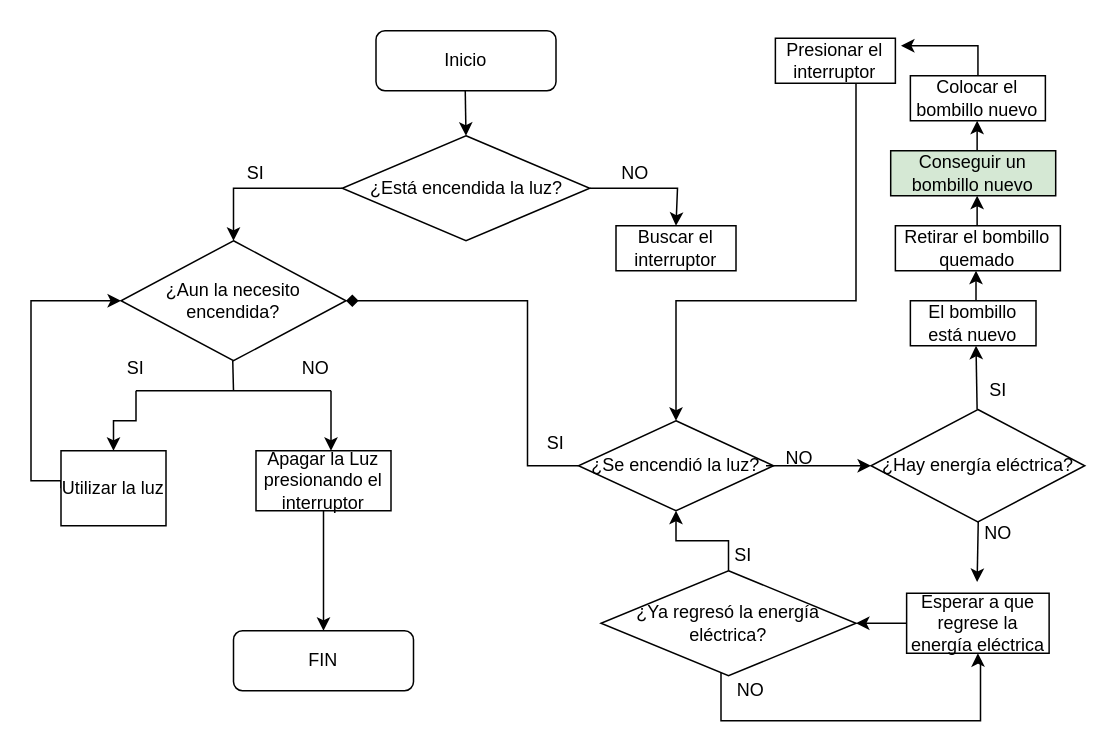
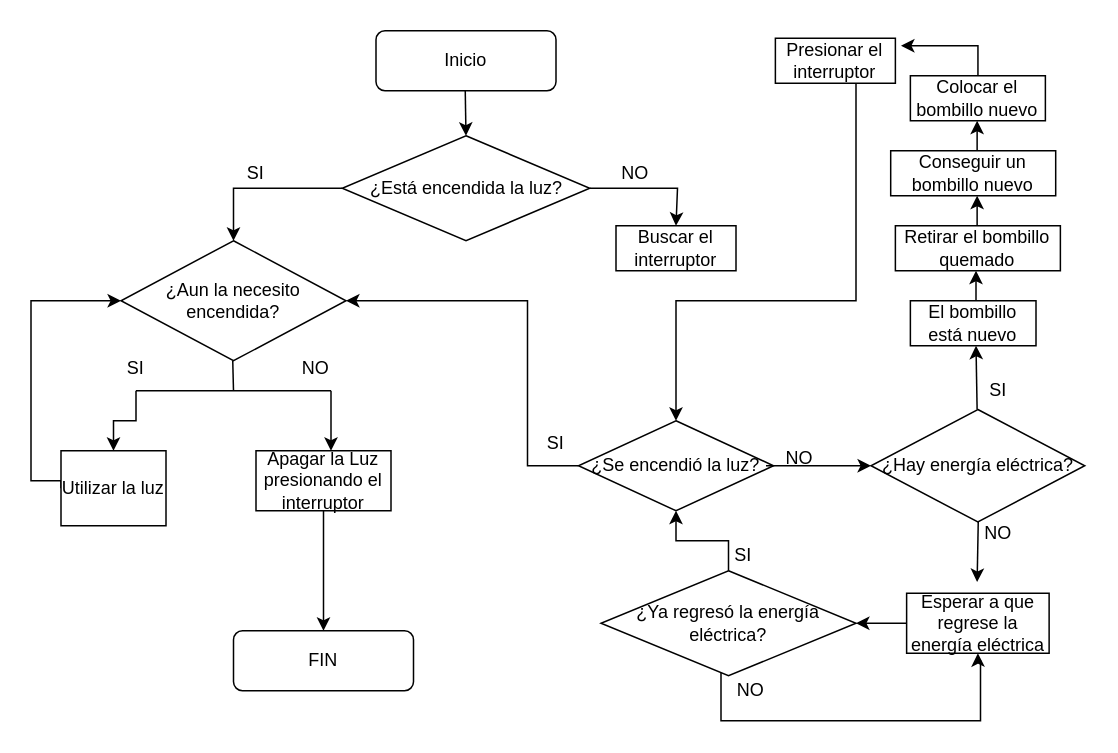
  <mxCell id="0" />
  <mxCell id="1" parent="0" />
  <mxCell id="2" value="Inicio" style="rounded=1;whiteSpace=wrap;html=1;" vertex="1" parent="1"><mxGeometry x="250" y="20" width="120" height="40" as="geometry" /></mxCell>
  <mxCell id="3" style="edgeStyle=orthogonalEdgeStyle;rounded=0;orthogonalLoop=1;jettySize=auto;html=1;exitX=1;exitY=0.5;exitDx=0;exitDy=0;" edge="1" parent="1" source="5"><mxGeometry relative="1" as="geometry"><mxPoint x="450" y="150" as="targetPoint" /><Array as="points"><mxPoint x="451" y="125" /></Array></mxGeometry></mxCell>
  <mxCell id="4" style="edgeStyle=orthogonalEdgeStyle;rounded=0;orthogonalLoop=1;jettySize=auto;html=1;exitX=0;exitY=0.5;exitDx=0;exitDy=0;entryX=0.5;entryY=0;entryDx=0;entryDy=0;" edge="1" parent="1" source="5" target="8"><mxGeometry relative="1" as="geometry" /></mxCell>
  <mxCell id="5" value="¿Está encendida la luz?" style="rhombus;whiteSpace=wrap;html=1;" vertex="1" parent="1"><mxGeometry x="227.5" y="90" width="165" height="70" as="geometry" /></mxCell>
  <mxCell id="6" value="" style="endArrow=classic;html=1;rounded=0;" edge="1" parent="1"><mxGeometry relative="1" as="geometry"><mxPoint x="309.5" y="60" as="sourcePoint" /><mxPoint x="310" y="90" as="targetPoint" /></mxGeometry></mxCell>
  <mxCell id="7" value="SI" style="text;html=1;strokeColor=none;fillColor=none;align=center;verticalAlign=middle;whiteSpace=wrap;rounded=0;" vertex="1" parent="1"><mxGeometry x="140" y="100" width="60" height="30" as="geometry" /></mxCell>
  <mxCell id="8" value="¿Aun la necesito encendida?" style="rhombus;whiteSpace=wrap;html=1;" vertex="1" parent="1"><mxGeometry x="80" y="160" width="150" height="80" as="geometry" /></mxCell>
  <mxCell id="9" style="edgeStyle=orthogonalEdgeStyle;rounded=0;orthogonalLoop=1;jettySize=auto;html=1;exitX=0;exitY=0.5;exitDx=0;exitDy=0;entryX=0;entryY=0.5;entryDx=0;entryDy=0;" edge="1" parent="1" source="10" target="8"><mxGeometry relative="1" as="geometry"><mxPoint x="60" y="250" as="targetPoint" /><Array as="points"><mxPoint x="20" y="320" /><mxPoint x="20" y="200" /></Array></mxGeometry></mxCell>
  <mxCell id="10" value="Utilizar la luz" style="rounded=0;whiteSpace=wrap;html=1;" vertex="1" parent="1"><mxGeometry x="40" y="300" width="70" height="50" as="geometry" /></mxCell>
  <mxCell id="11" value="" style="endArrow=none;html=1;rounded=0;" edge="1" parent="1"><mxGeometry width="50" height="50" relative="1" as="geometry"><mxPoint x="155" y="260" as="sourcePoint" /><mxPoint x="154.5" y="240" as="targetPoint" /></mxGeometry></mxCell>
  <mxCell id="12" value="" style="endArrow=none;html=1;rounded=0;" edge="1" parent="1"><mxGeometry width="50" height="50" relative="1" as="geometry"><mxPoint x="90" y="260" as="sourcePoint" /><mxPoint x="220" y="260" as="targetPoint" /></mxGeometry></mxCell>
  <mxCell id="13" value="" style="edgeStyle=orthogonalEdgeStyle;rounded=0;orthogonalLoop=1;jettySize=auto;html=1;" edge="1" parent="1" source="14" target="10"><mxGeometry relative="1" as="geometry" /></mxCell>
  <mxCell id="14" value="SI" style="text;html=1;strokeColor=none;fillColor=none;align=center;verticalAlign=middle;whiteSpace=wrap;rounded=0;" vertex="1" parent="1"><mxGeometry x="60" y="230" width="60" height="30" as="geometry" /></mxCell>
  <mxCell id="15" value="Buscar el interruptor" style="rounded=0;whiteSpace=wrap;html=1;" vertex="1" parent="1"><mxGeometry x="410" y="150" width="80" height="30" as="geometry" /></mxCell>
  <mxCell id="16" style="edgeStyle=orthogonalEdgeStyle;rounded=0;orthogonalLoop=1;jettySize=auto;html=1;entryX=0.5;entryY=0;entryDx=0;entryDy=0;" edge="1" parent="1" source="17" target="19"><mxGeometry relative="1" as="geometry"><Array as="points"><mxPoint x="570" y="200" /><mxPoint x="450" y="200" /></Array></mxGeometry></mxCell>
  <mxCell id="17" value="Presionar el interruptor" style="rounded=0;whiteSpace=wrap;html=1;" vertex="1" parent="1"><mxGeometry x="516.25" y="25" width="80" height="30" as="geometry" /></mxCell>
- <mxCell id="18" style="edgeStyle=orthogonalEdgeStyle;rounded=0;orthogonalLoop=1;jettySize=auto;html=1;entryX=1;entryY=0.5;entryDx=0;entryDy=0;endArrow=diamond;" edge="1" parent="1" source="19" target="8"><mxGeometry relative="1" as="geometry"><mxPoint x="350" y="200" as="targetPoint" /><Array as="points"><mxPoint x="351" y="310" /><mxPoint x="351" y="200" /></Array></mxGeometry></mxCell>
+ <mxCell id="18" style="edgeStyle=orthogonalEdgeStyle;rounded=0;orthogonalLoop=1;jettySize=auto;html=1;entryX=1;entryY=0.5;entryDx=0;entryDy=0;" edge="1" parent="1" source="19" target="8"><mxGeometry relative="1" as="geometry"><mxPoint x="350" y="200" as="targetPoint" /><Array as="points"><mxPoint x="351" y="310" /><mxPoint x="351" y="200" /></Array></mxGeometry></mxCell>
  <mxCell id="19" value="¿Se encendió la luz?" style="rhombus;whiteSpace=wrap;html=1;" vertex="1" parent="1"><mxGeometry x="385" y="280" width="130" height="60" as="geometry" /></mxCell>
  <mxCell id="20" value="SI" style="text;html=1;strokeColor=none;fillColor=none;align=center;verticalAlign=middle;whiteSpace=wrap;rounded=0;" vertex="1" parent="1"><mxGeometry x="340" y="280" width="60" height="30" as="geometry" /></mxCell>
  <mxCell id="21" value="NO" style="text;html=1;strokeColor=none;fillColor=none;align=center;verticalAlign=middle;whiteSpace=wrap;rounded=0;" vertex="1" parent="1"><mxGeometry x="392.5" y="100" width="60" height="30" as="geometry" /></mxCell>
  <mxCell id="22" value="NO" style="text;html=1;strokeColor=none;fillColor=none;align=center;verticalAlign=middle;whiteSpace=wrap;rounded=0;" vertex="1" parent="1"><mxGeometry x="180" y="230" width="60" height="30" as="geometry" /></mxCell>
  <mxCell id="23" value="NO" style="text;html=1;strokeColor=none;fillColor=none;align=center;verticalAlign=middle;whiteSpace=wrap;rounded=0;" vertex="1" parent="1"><mxGeometry x="515" y="290" width="35" height="30" as="geometry" /></mxCell>
  <mxCell id="24" value="¿Hay energía eléctrica?" style="rhombus;whiteSpace=wrap;html=1;" vertex="1" parent="1"><mxGeometry x="580" y="272.5" width="142.5" height="75" as="geometry" /></mxCell>
  <mxCell id="25" value="" style="endArrow=classic;html=1;rounded=0;entryX=0;entryY=0.5;entryDx=0;entryDy=0;" edge="1" parent="1" target="24"><mxGeometry width="50" height="50" relative="1" as="geometry"><mxPoint x="510" y="310" as="sourcePoint" /><mxPoint x="550" y="310" as="targetPoint" /></mxGeometry></mxCell>
  <mxCell id="26" value="" style="endArrow=classic;html=1;rounded=0;" edge="1" parent="1"><mxGeometry width="50" height="50" relative="1" as="geometry"><mxPoint x="651.5" y="347.5" as="sourcePoint" /><mxPoint x="650.75" y="387.5" as="targetPoint" /></mxGeometry></mxCell>
  <mxCell id="27" value="" style="endArrow=classic;html=1;rounded=0;" edge="1" parent="1"><mxGeometry width="50" height="50" relative="1" as="geometry"><mxPoint x="650.75" y="272.5" as="sourcePoint" /><mxPoint x="650" y="230" as="targetPoint" /></mxGeometry></mxCell>
  <mxCell id="28" value="SI" style="text;html=1;strokeColor=none;fillColor=none;align=center;verticalAlign=middle;whiteSpace=wrap;rounded=0;" vertex="1" parent="1"><mxGeometry x="650" y="250" width="30" height="20" as="geometry" /></mxCell>
  <mxCell id="29" value="El bombillo está nuevo" style="rounded=0;whiteSpace=wrap;html=1;" vertex="1" parent="1"><mxGeometry x="606.25" y="200" width="83.75" height="30" as="geometry" /></mxCell>
  <mxCell id="30" value="" style="endArrow=classic;html=1;rounded=0;" edge="1" parent="1"><mxGeometry width="50" height="50" relative="1" as="geometry"><mxPoint x="650" y="200" as="sourcePoint" /><mxPoint x="650" y="180" as="targetPoint" /></mxGeometry></mxCell>
  <mxCell id="31" value="Retirar el bombillo quemado" style="rounded=0;whiteSpace=wrap;html=1;" vertex="1" parent="1"><mxGeometry x="596.25" y="150" width="110" height="30" as="geometry" /></mxCell>
- <mxCell id="32" value="Conseguir un bombillo nuevo" style="rounded=0;whiteSpace=wrap;html=1;fillColor=#d5e8d4;" vertex="1" parent="1"><mxGeometry x="593.13" y="100" width="110" height="30" as="geometry" /></mxCell>
+ <mxCell id="32" value="Conseguir un bombillo nuevo" style="rounded=0;whiteSpace=wrap;html=1;" vertex="1" parent="1"><mxGeometry x="593.13" y="100" width="110" height="30" as="geometry" /></mxCell>
  <mxCell id="33" value="" style="endArrow=classic;html=1;rounded=0;" edge="1" parent="1"><mxGeometry width="50" height="50" relative="1" as="geometry"><mxPoint x="650.75" y="150" as="sourcePoint" /><mxPoint x="650.75" y="130" as="targetPoint" /></mxGeometry></mxCell>
  <mxCell id="34" value="" style="endArrow=classic;html=1;rounded=0;" edge="1" parent="1"><mxGeometry width="50" height="50" relative="1" as="geometry"><mxPoint x="650.75" y="100" as="sourcePoint" /><mxPoint x="650.75" y="80" as="targetPoint" /></mxGeometry></mxCell>
  <mxCell id="35" style="edgeStyle=orthogonalEdgeStyle;rounded=0;orthogonalLoop=1;jettySize=auto;html=1;" edge="1" parent="1" source="36"><mxGeometry relative="1" as="geometry"><mxPoint x="600" y="30" as="targetPoint" /><Array as="points"><mxPoint x="651" y="30" /></Array></mxGeometry></mxCell>
  <mxCell id="36" value="Colocar el bombillo nuevo" style="rounded=0;whiteSpace=wrap;html=1;" vertex="1" parent="1"><mxGeometry x="606.25" y="50" width="90" height="30" as="geometry" /></mxCell>
  <mxCell id="37" value="NO" style="text;html=1;strokeColor=none;fillColor=none;align=center;verticalAlign=middle;whiteSpace=wrap;rounded=0;" vertex="1" parent="1"><mxGeometry x="635" y="340" width="60" height="30" as="geometry" /></mxCell>
  <mxCell id="38" style="edgeStyle=orthogonalEdgeStyle;rounded=0;orthogonalLoop=1;jettySize=auto;html=1;entryX=1;entryY=0.5;entryDx=0;entryDy=0;" edge="1" parent="1" source="39" target="42"><mxGeometry relative="1" as="geometry" /></mxCell>
  <mxCell id="39" value="Esperar a que regrese la energía eléctrica" style="rounded=0;whiteSpace=wrap;html=1;" vertex="1" parent="1"><mxGeometry x="603.75" y="395" width="95" height="40" as="geometry" /></mxCell>
  <mxCell id="40" style="edgeStyle=orthogonalEdgeStyle;rounded=0;orthogonalLoop=1;jettySize=auto;html=1;entryX=0.5;entryY=1;entryDx=0;entryDy=0;" edge="1" parent="1" source="42" target="39"><mxGeometry relative="1" as="geometry"><mxPoint x="650" y="470" as="targetPoint" /><Array as="points"><mxPoint x="480" y="480" /><mxPoint x="653" y="480" /><mxPoint x="653" y="440" /><mxPoint x="651" y="440" /></Array></mxGeometry></mxCell>
  <mxCell id="41" style="edgeStyle=orthogonalEdgeStyle;rounded=0;orthogonalLoop=1;jettySize=auto;html=1;entryX=0.5;entryY=1;entryDx=0;entryDy=0;" edge="1" parent="1" source="42" target="19"><mxGeometry relative="1" as="geometry" /></mxCell>
  <mxCell id="42" value="¿Ya regresó la energía eléctrica?" style="rhombus;whiteSpace=wrap;html=1;" vertex="1" parent="1"><mxGeometry x="400" y="380" width="170" height="70" as="geometry" /></mxCell>
  <mxCell id="43" value="NO" style="text;html=1;strokeColor=none;fillColor=none;align=center;verticalAlign=middle;whiteSpace=wrap;rounded=0;" vertex="1" parent="1"><mxGeometry x="485" y="450" width="30" height="20" as="geometry" /></mxCell>
  <mxCell id="44" value="SI" style="text;html=1;strokeColor=none;fillColor=none;align=center;verticalAlign=middle;whiteSpace=wrap;rounded=0;" vertex="1" parent="1"><mxGeometry x="480" y="360" width="30" height="20" as="geometry" /></mxCell>
  <mxCell id="45" value="" style="endArrow=classic;html=1;rounded=0;" edge="1" parent="1"><mxGeometry width="50" height="50" relative="1" as="geometry"><mxPoint x="220" y="260" as="sourcePoint" /><mxPoint x="220" y="300" as="targetPoint" /></mxGeometry></mxCell>
  <mxCell id="46" style="edgeStyle=orthogonalEdgeStyle;rounded=0;orthogonalLoop=1;jettySize=auto;html=1;" edge="1" parent="1" source="47"><mxGeometry relative="1" as="geometry"><mxPoint x="215" y="420" as="targetPoint" /></mxGeometry></mxCell>
  <mxCell id="47" value="Apagar la Luz presionando el interruptor" style="rounded=0;whiteSpace=wrap;html=1;" vertex="1" parent="1"><mxGeometry x="170" y="300" width="90" height="40" as="geometry" /></mxCell>
  <mxCell id="48" value="FIN" style="rounded=1;whiteSpace=wrap;html=1;" vertex="1" parent="1"><mxGeometry x="155" y="420" width="120" height="40" as="geometry" /></mxCell>
